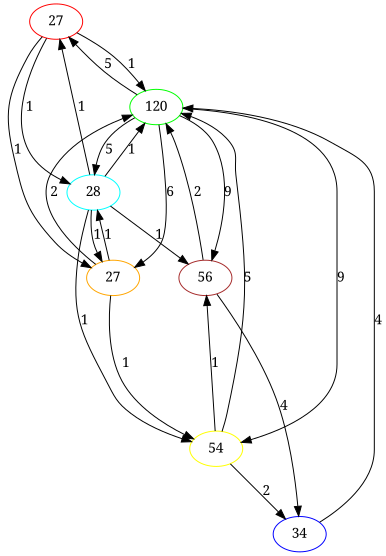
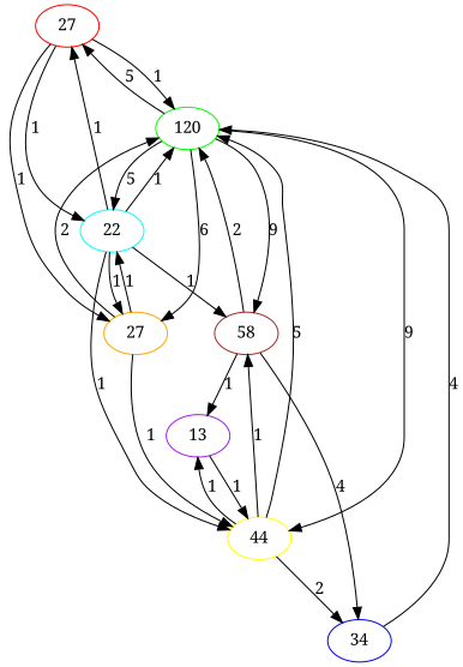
  strict digraph {
    fontname="Noto Serif"
    node [fontname="Noto Serif"]
    edge [fontname="Noto Serif"]
    n1 [color=red label=27]
    n2 [color=green label=120]
-   n3 [color=cyan label=28]
+   n3 [color=cyan label=22]
    n4 [color=orange label=27]
-   n5 [color=yellow label=54]
-   n6 [color=brown label=56]
+   n5 [color=yellow label=44]
+   n6 [color=brown label=58]
    n7 [color=blue label=34]
+   n8 [color=purple label=13]
    n1 -> n2 [label=1]
    n1 -> n3 [label=1]
    n1 -> n4 [label=1]
    n2 -> n1 [label=5]
    n2 -> n3 [label=5]
    n2 -> n4 [label=6]
    n2 -> n5 [label=9]
    n2 -> n6 [label=9]
    n3 -> n1 [label=1]
    n3 -> n2 [label=1]
    n3 -> n4 [label=1]
    n3 -> n5 [label=1]
    n3 -> n6 [label=1]
    n4 -> n2 [label=2]
    n4 -> n3 [label=1]
    n4 -> n5 [label=1]
    n5 -> n2 [label=5]
    n5 -> n6 [label=1]
    n5 -> n7 [label=2]
+   n5 -> n8 [label=1]
    n6 -> n2 [label=2]
    n6 -> n7 [label=4]
+   n6 -> n8 [label=1]
    n7 -> n2 [label=4]
+   n8 -> n5 [label=1]
  }
